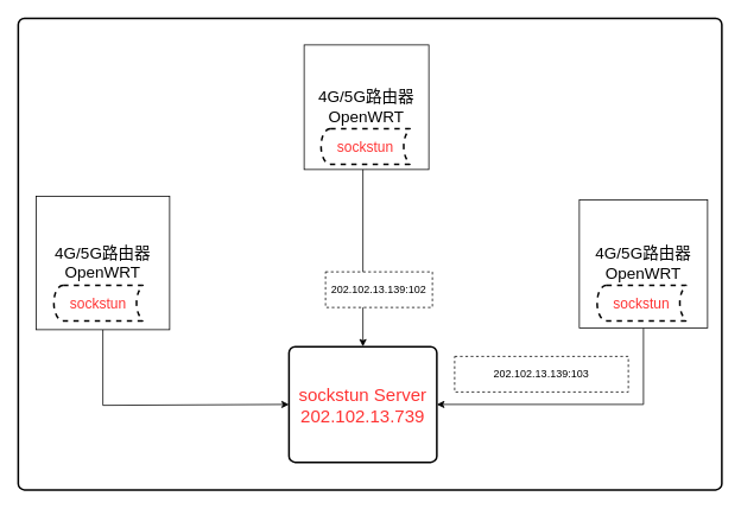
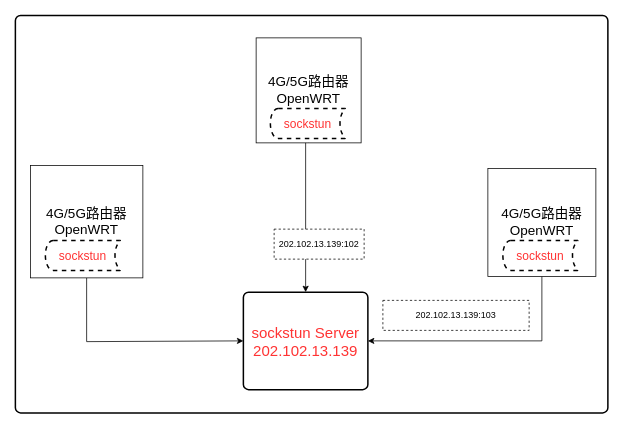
  <mxCell id="0" />
  <mxCell id="1" parent="0" />
  <mxCell id="2" value="" style="rounded=1;whiteSpace=wrap;html=1;absoluteArcSize=1;arcSize=14;strokeWidth=2;" parent="1" vertex="1"><mxGeometry x="20" y="20" width="790" height="530" as="geometry" /></mxCell>
  <mxCell id="3" value="" style="edgeStyle=orthogonalEdgeStyle;rounded=0;orthogonalLoop=1;jettySize=auto;html=1;entryX=0;entryY=0.5;entryDx=0;entryDy=0;" edge="1" parent="1" source="4" target="12"><mxGeometry relative="1" as="geometry"><mxPoint x="115" y="450" as="targetPoint" /><Array as="points"><mxPoint x="115" y="455" /></Array></mxGeometry></mxCell>
  <mxCell id="4" value="4G/5G路由器&lt;br style=&quot;font-size: 18px;&quot;&gt;OpenWRT" style="whiteSpace=wrap;html=1;aspect=fixed;fontSize=18;" parent="1" vertex="1"><mxGeometry x="40" y="220" width="150" height="150" as="geometry" /></mxCell>
  <mxCell id="5" value="&lt;font color=&quot;#ff3333&quot; style=&quot;font-size: 16px;&quot;&gt;sockstun&lt;/font&gt;" style="strokeWidth=2;html=1;shape=mxgraph.flowchart.stored_data;whiteSpace=wrap;dashed=1;strokeColor=default;" parent="1" vertex="1"><mxGeometry x="60" y="320" width="100" height="40" as="geometry" /></mxCell>
  <mxCell id="6" style="edgeStyle=orthogonalEdgeStyle;rounded=0;orthogonalLoop=1;jettySize=auto;html=1;exitX=0.5;exitY=1;exitDx=0;exitDy=0;entryX=0.5;entryY=0;entryDx=0;entryDy=0;" parent="1" source="7" edge="1" target="12"><mxGeometry relative="1" as="geometry"><mxPoint x="410" y="380" as="targetPoint" /><Array as="points"><mxPoint x="407" y="136" /></Array></mxGeometry></mxCell>
  <mxCell id="7" value="4G/5G路由器&lt;br style=&quot;font-size: 18px;&quot;&gt;OpenWRT" style="whiteSpace=wrap;html=1;aspect=fixed;fontSize=18;" parent="1" vertex="1"><mxGeometry x="341" y="50" width="140" height="140" as="geometry" /></mxCell>
  <mxCell id="8" value="&lt;font color=&quot;#ff3333&quot; style=&quot;font-size: 16px;&quot;&gt;sockstun&lt;/font&gt;" style="strokeWidth=2;html=1;shape=mxgraph.flowchart.stored_data;whiteSpace=wrap;dashed=1;" parent="1" vertex="1"><mxGeometry x="360" y="144" width="100" height="40" as="geometry" /></mxCell>
  <mxCell id="9" style="edgeStyle=orthogonalEdgeStyle;rounded=0;orthogonalLoop=1;jettySize=auto;html=1;exitX=0.5;exitY=1;exitDx=0;exitDy=0;entryX=1;entryY=0.5;entryDx=0;entryDy=0;" parent="1" source="10" target="12" edge="1"><mxGeometry relative="1" as="geometry"><mxPoint x="530" y="490" as="targetPoint" /></mxGeometry></mxCell>
  <mxCell id="10" value="4G/5G路由器&lt;br style=&quot;font-size: 18px;&quot;&gt;OpenWRT" style="whiteSpace=wrap;html=1;aspect=fixed;fontSize=18;" parent="1" vertex="1"><mxGeometry x="650" y="224" width="144" height="144" as="geometry" /></mxCell>
  <mxCell id="11" value="&lt;font color=&quot;#ff3333&quot; style=&quot;font-size: 16px;&quot;&gt;sockstun&lt;/font&gt;" style="strokeWidth=2;html=1;shape=mxgraph.flowchart.stored_data;whiteSpace=wrap;dashed=1;" parent="1" vertex="1"><mxGeometry x="670" y="320" width="100" height="40" as="geometry" /></mxCell>
- <mxCell id="12" value="&lt;font style=&quot;font-size: 20px;&quot; color=&quot;#ff3333&quot;&gt;sockstun Server&lt;br&gt;202.102.13.739&lt;br&gt;&lt;/font&gt;" style="rounded=1;whiteSpace=wrap;html=1;absoluteArcSize=1;arcSize=14;strokeWidth=2;" parent="1" vertex="1"><mxGeometry x="324" y="389" width="166" height="130" as="geometry" /></mxCell>
+ <mxCell id="12" value="&lt;font style=&quot;font-size: 20px;&quot; color=&quot;#ff3333&quot;&gt;sockstun Server&lt;br&gt;202.102.13.139&lt;br&gt;&lt;/font&gt;" style="rounded=1;whiteSpace=wrap;html=1;absoluteArcSize=1;arcSize=14;strokeWidth=2;" parent="1" vertex="1"><mxGeometry x="324" y="389" width="166" height="130" as="geometry" /></mxCell>
  <mxCell id="13" value="202.102.13.139:102" style="rounded=0;whiteSpace=wrap;html=1;dashed=1;" vertex="1" parent="1"><mxGeometry x="365" y="305" width="120" height="40" as="geometry" /></mxCell>
  <mxCell id="14" value="202.102.13.139:103" style="rounded=0;whiteSpace=wrap;html=1;strokeColor=default;dashed=1;" vertex="1" parent="1"><mxGeometry x="510" y="400" width="195" height="40" as="geometry" /></mxCell>
  <mxCell id="15" style="edgeStyle=orthogonalEdgeStyle;rounded=0;orthogonalLoop=1;jettySize=auto;html=1;exitX=0.5;exitY=1;exitDx=0;exitDy=0;" edge="1" parent="1" source="14" target="14"><mxGeometry relative="1" as="geometry" /></mxCell>
